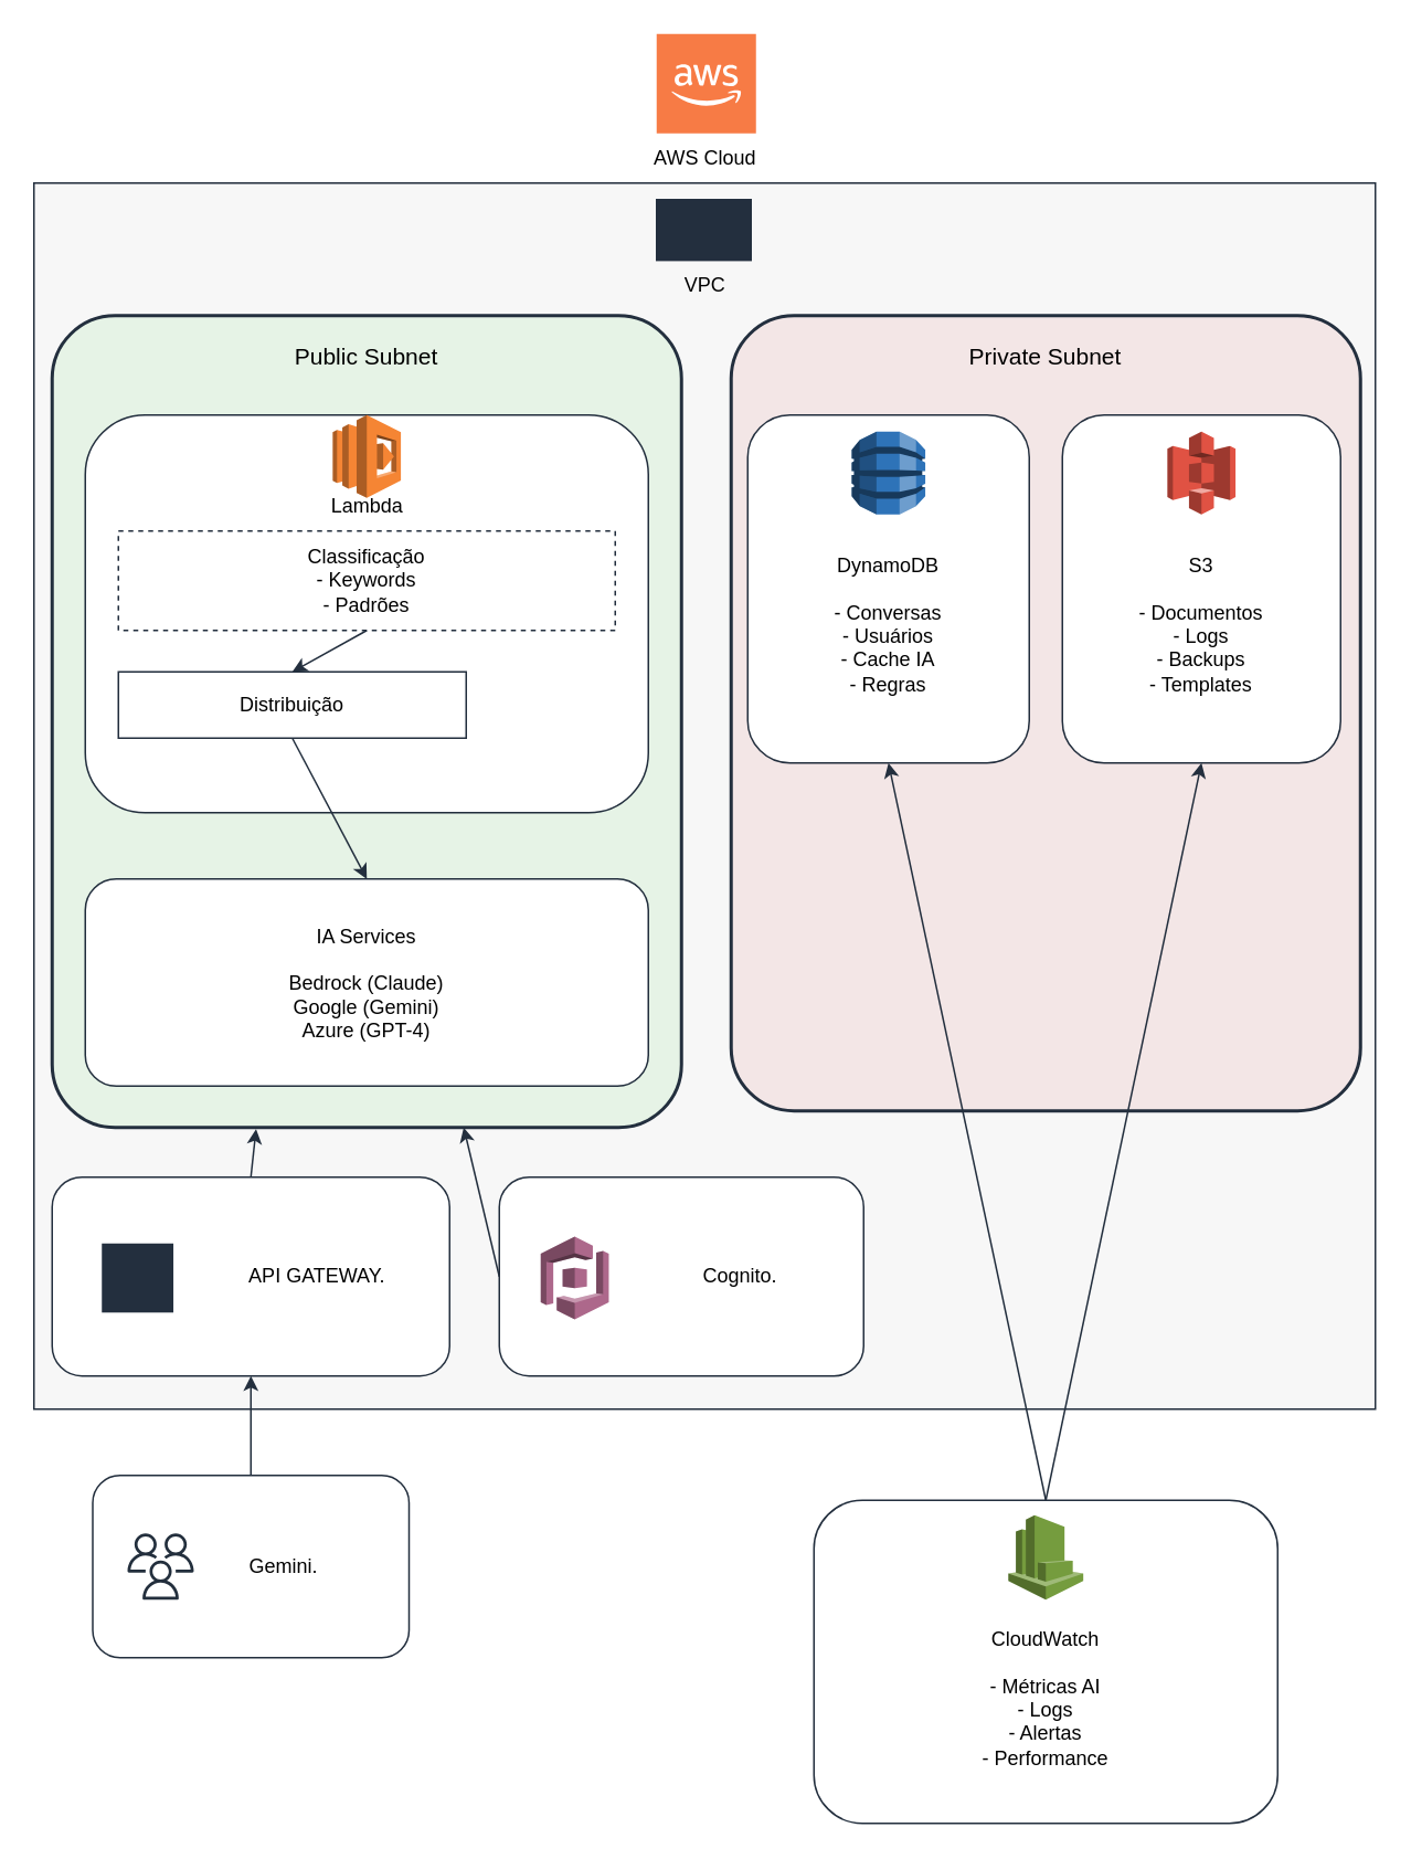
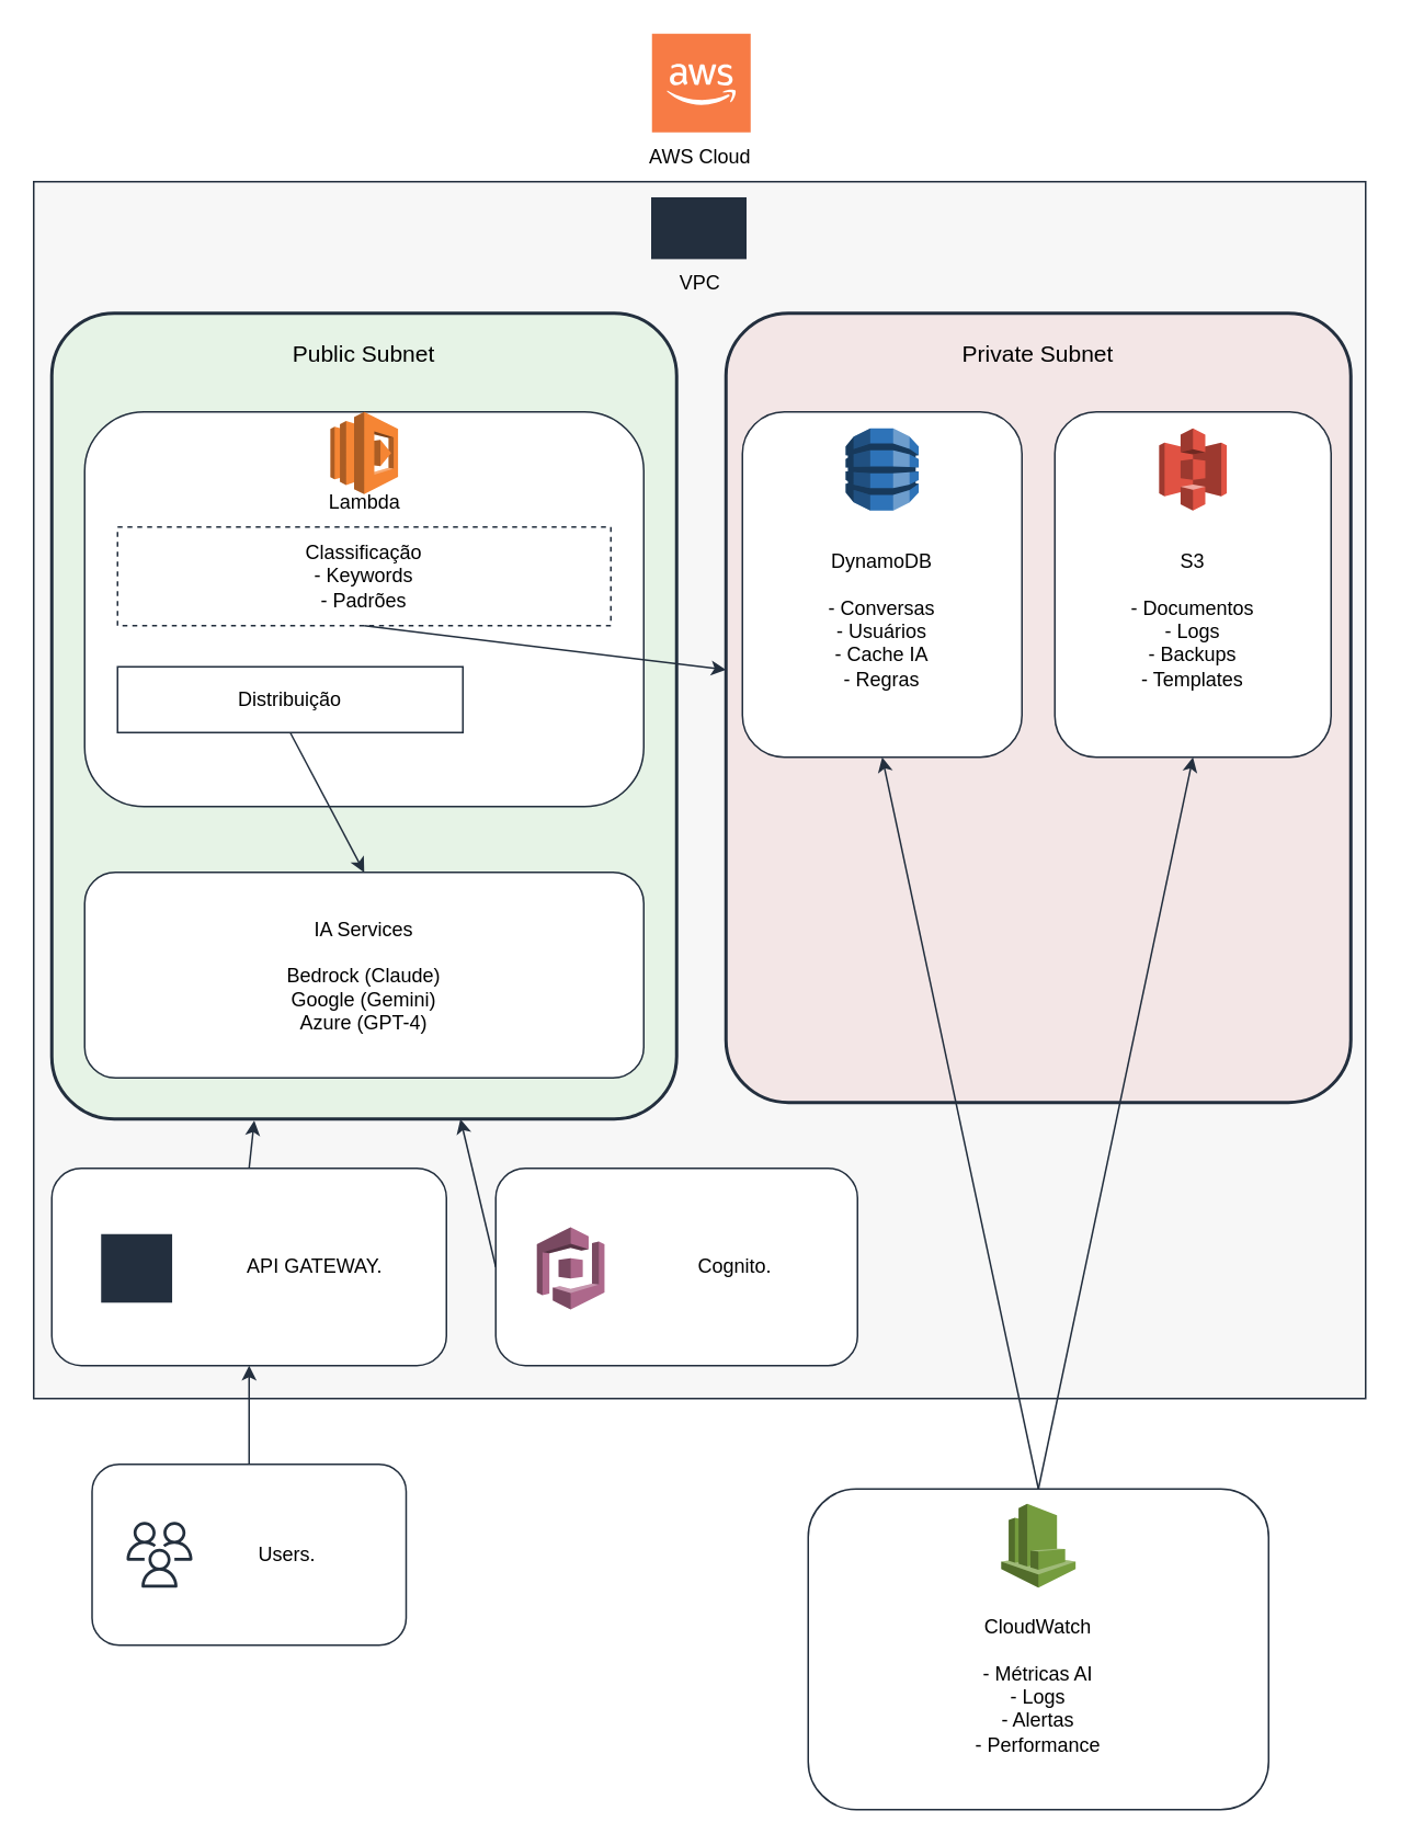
  <mxCell id="0" />
  <mxCell id="1" parent="0" />
  <mxCell id="2" value="" style="outlineConnect=0;dashed=0;verticalLabelPosition=bottom;verticalAlign=top;align=center;html=1;shape=mxgraph.aws3.cloud_2;fillColor=#F77B45;gradientColor=none;fillStyle=solid;strokeColor=#232F3E;" parent="1" vertex="1"><mxGeometry x="396" y="20" width="60" height="60" as="geometry" /></mxCell>
  <mxCell id="3" value="AWS Cloud" style="text;html=1;align=center;verticalAlign=middle;resizable=0;points=[];autosize=1;strokeColor=none;fillColor=none;" parent="1" vertex="1"><mxGeometry x="380" y="80" width="90" height="30" as="geometry" /></mxCell>
  <mxCell id="4" value="" style="rounded=0;whiteSpace=wrap;html=1;fillColor=#F7F7F7;strokeColor=#232F3E;" parent="1" vertex="1"><mxGeometry x="20" y="110" width="810" height="740" as="geometry" /></mxCell>
  <mxCell id="5" value="" style="points=[];aspect=fixed;html=1;align=center;shadow=0;dashed=0;fillColor=#232F3E;strokeColor=#232F3E;shape=mxgraph.alibaba_cloud.vpc_virtual_private_cloud;" parent="1" vertex="1"><mxGeometry x="396" y="120" width="57" height="36.6" as="geometry" /></mxCell>
  <mxCell id="6" value="VPC" style="text;html=1;align=center;verticalAlign=middle;resizable=0;points=[];autosize=1;strokeColor=none;fillColor=none;" parent="1" vertex="1"><mxGeometry x="400" y="156.6" width="50" height="30" as="geometry" /></mxCell>
  <mxCell id="7" value="Private Subnet" style="rounded=1;arcSize=10;dashed=0;fillColor=#F3E6E6;strokeColor=#232F3E;strokeWidth=2;fontSize=14;verticalAlign=top;spacingTop=10;" parent="1" vertex="1"><mxGeometry x="441" y="190" width="380" height="480" as="geometry" /></mxCell>
  <mxCell id="8" value="Public Subnet" style="rounded=1;arcSize=10;dashed=0;fillColor=#E6F3E6;strokeColor=#232F3E;strokeWidth=2;verticalAlign=top;spacingTop=10;fontSize=14;" parent="1" vertex="1"><mxGeometry x="31" y="190" width="380" height="490" as="geometry" /></mxCell>
  <mxCell id="9" value="" style="rounded=1;whiteSpace=wrap;html=1;fillColor=#FFFFFF;strokeColor=#232F3E;" parent="1" vertex="1"><mxGeometry x="51" y="250" width="340" height="240" as="geometry" /></mxCell>
  <mxCell id="10" value="" style="outlineConnect=0;dashed=0;verticalLabelPosition=bottom;verticalAlign=top;align=center;html=1;shape=mxgraph.aws3.lambda;fillColor=#F58534;gradientColor=none;" parent="1" vertex="1"><mxGeometry x="200.43" y="250" width="41.13" height="50" as="geometry" /></mxCell>
  <mxCell id="11" value="Lambda" style="text;html=1;align=center;verticalAlign=middle;resizable=0;points=[];autosize=1;strokeColor=none;fillColor=none;" parent="1" vertex="1"><mxGeometry x="186" y="290" width="70" height="30" as="geometry" /></mxCell>
  <mxCell id="12" value="Classificação&#10;- Keywords&#10;- Padrões" style="rounded=0;whiteSpace=wrap;html=1;fillColor=#FFFFFF;strokeColor=#232F3E;dashed=1;" parent="1" vertex="1"><mxGeometry x="71" y="320" width="300" height="60" as="geometry" /></mxCell>
  <mxCell id="13" value="Distribuição" style="rounded=0;whiteSpace=wrap;html=1;fillColor=#FFFFFF;strokeColor=#232F3E;" parent="1" vertex="1"><mxGeometry x="71" y="405" width="210" height="40" as="geometry" /></mxCell>
  <mxCell id="14" value="IA Services&#10;&#10;Bedrock (Claude)&#10;Google (Gemini)&#10;Azure (GPT-4)" style="rounded=1;whiteSpace=wrap;html=1;align=center;fillColor=#FFFFFF;strokeColor=#232F3E;" parent="1" vertex="1"><mxGeometry x="51" y="530" width="340" height="125" as="geometry" /></mxCell>
  <mxCell id="15" value="&lt;div&gt;&lt;br&gt;&lt;/div&gt;&lt;div&gt;&lt;br&gt;&lt;/div&gt;&lt;div&gt;&lt;br&gt;&lt;/div&gt;DynamoDB&lt;br&gt;&lt;br&gt;- Conversas&lt;br&gt;- Usuários&lt;br&gt;- Cache IA&lt;br&gt;- Regras" style="rounded=1;whiteSpace=wrap;html=1;fillColor=#FFFFFF;strokeColor=#232F3E;" parent="1" vertex="1"><mxGeometry x="451" y="250" width="170" height="210" as="geometry" /></mxCell>
  <mxCell id="16" value="" style="outlineConnect=0;dashed=0;verticalLabelPosition=bottom;verticalAlign=top;align=center;html=1;shape=mxgraph.aws3.dynamo_db;fillColor=#2E73B8;gradientColor=none;" parent="1" vertex="1"><mxGeometry x="513.78" y="260" width="44.44" height="50" as="geometry" /></mxCell>
  <mxCell id="17" value="&lt;div&gt;&lt;br&gt;&lt;/div&gt;&lt;div&gt;&lt;br&gt;&lt;/div&gt;&lt;div&gt;&lt;br&gt;&lt;/div&gt;S3&lt;br&gt;&lt;br&gt;- Documentos&lt;br&gt;- Logs&lt;br&gt;- Backups&lt;br&gt;- Templates" style="rounded=1;whiteSpace=wrap;html=1;fillColor=#FFFFFF;strokeColor=#232F3E;" parent="1" vertex="1"><mxGeometry x="641" y="250" width="168" height="210" as="geometry" /></mxCell>
  <mxCell id="18" value="" style="outlineConnect=0;dashed=0;verticalLabelPosition=bottom;verticalAlign=top;align=center;html=1;shape=mxgraph.aws3.s3;fillColor=#E05243;gradientColor=none;" parent="1" vertex="1"><mxGeometry x="704.43" y="260" width="41.13" height="50" as="geometry" /></mxCell>
  <mxCell id="19" value="API GATEWAY.&amp;nbsp; &amp;nbsp; &amp;nbsp; &amp;nbsp; &amp;nbsp; &amp;nbsp;" style="rounded=1;whiteSpace=wrap;html=1;align=right;fillColor=#FFFFFF;strokeColor=#232F3E;" parent="1" vertex="1"><mxGeometry x="31" y="710" width="240" height="120" as="geometry" /></mxCell>
  <mxCell id="20" value="" style="points=[];aspect=fixed;html=1;align=center;shadow=0;dashed=0;fillColor=#232F3E;strokeColor=none;shape=mxgraph.alibaba_cloud.apigateway;" parent="1" vertex="1"><mxGeometry x="61" y="750" width="43.2" height="41.7" as="geometry" /></mxCell>
  <mxCell id="21" value="Cognito.&amp;nbsp; &amp;nbsp; &amp;nbsp; &amp;nbsp; &amp;nbsp; &amp;nbsp; &amp;nbsp; &amp;nbsp;" style="rounded=1;whiteSpace=wrap;html=1;align=right;fillColor=#FFFFFF;strokeColor=#232F3E;" parent="1" vertex="1"><mxGeometry x="301" y="710" width="220" height="120" as="geometry" /></mxCell>
  <mxCell id="22" value="" style="outlineConnect=0;dashed=0;verticalLabelPosition=bottom;verticalAlign=top;align=center;html=1;shape=mxgraph.aws3.cognito;fillColor=#AD688B;gradientColor=none;" parent="1" vertex="1"><mxGeometry x="326" y="745.85" width="41.13" height="50" as="geometry" /></mxCell>
  <mxCell id="23" value="&lt;div&gt;&lt;br&gt;&lt;/div&gt;&lt;div&gt;&lt;br&gt;&lt;/div&gt;&lt;div&gt;&lt;br&gt;&lt;/div&gt;CloudWatch&lt;br&gt;&lt;br&gt;- Métricas AI&lt;br&gt;- Logs&lt;br&gt;- Alertas&lt;br&gt;- Performance" style="rounded=1;whiteSpace=wrap;html=1;fillColor=#FFFFFF;strokeColor=#232F3E;" parent="1" vertex="1"><mxGeometry x="491" y="905" width="280" height="195" as="geometry" /></mxCell>
  <mxCell id="24" value="" style="outlineConnect=0;dashed=0;verticalLabelPosition=bottom;verticalAlign=top;align=center;html=1;shape=mxgraph.aws3.cloudwatch;fillColor=#759C3E;gradientColor=none;" parent="1" vertex="1"><mxGeometry x="608.38" y="914" width="45.24" height="51" as="geometry" /></mxCell>
- <mxCell id="25" value="Gemini.&amp;nbsp; &amp;nbsp; &amp;nbsp; &amp;nbsp; &amp;nbsp; &amp;nbsp; &amp;nbsp; &amp;nbsp;&amp;nbsp;" style="rounded=1;whiteSpace=wrap;html=1;align=right;fillColor=#FFFFFF;strokeColor=#232F3E;" parent="1" vertex="1"><mxGeometry x="55.5" y="890" width="191" height="110" as="geometry" /></mxCell>
+ <mxCell id="25" value="Users.&amp;nbsp; &amp;nbsp; &amp;nbsp; &amp;nbsp; &amp;nbsp; &amp;nbsp; &amp;nbsp; &amp;nbsp;&amp;nbsp;" style="rounded=1;whiteSpace=wrap;html=1;align=right;fillColor=#FFFFFF;strokeColor=#232F3E;" parent="1" vertex="1"><mxGeometry x="55.5" y="890" width="191" height="110" as="geometry" /></mxCell>
  <mxCell id="26" value="" style="sketch=0;outlineConnect=0;fontColor=#232F3E;gradientColor=none;fillColor=#232F3D;strokeColor=none;dashed=0;verticalLabelPosition=bottom;verticalAlign=top;align=center;html=1;fontSize=12;fontStyle=0;aspect=fixed;pointerEvents=1;shape=mxgraph.aws4.users;" parent="1" vertex="1"><mxGeometry x="76.5" y="925" width="40" height="40" as="geometry" /></mxCell>
- <mxCell id="27" value="" style="endArrow=classic;html=1;rounded=0;exitX=0.5;exitY=1;exitDx=0;exitDy=0;entryX=0.5;entryY=0;entryDx=0;entryDy=0;strokeColor=#232F3E;" parent="1" source="12" target="13" edge="1"><mxGeometry width="50" height="50" relative="1" as="geometry" /></mxCell>
+ <mxCell id="27" value="" style="endArrow=classic;html=1;rounded=0;exitX=0.5;exitY=1;exitDx=0;exitDy=0;strokeColor=#232F3E;" parent="1" source="12" target="7" edge="1"><mxGeometry width="50" height="50" relative="1" as="geometry" /></mxCell>
  <mxCell id="28" value="" style="endArrow=classic;html=1;rounded=0;exitX=0.5;exitY=1;exitDx=0;exitDy=0;entryX=0.5;entryY=0;entryDx=0;entryDy=0;strokeColor=#232F3E;" parent="1" source="13" target="14" edge="1"><mxGeometry width="50" height="50" relative="1" as="geometry" /></mxCell>
  <mxCell id="29" value="" style="endArrow=classic;html=1;rounded=0;exitX=0.5;exitY=0;exitDx=0;exitDy=0;entryX=0.324;entryY=1.002;entryDx=0;entryDy=0;entryPerimeter=0;strokeColor=#232F3E;" parent="1" source="19" target="8" edge="1"><mxGeometry width="50" height="50" relative="1" as="geometry" /></mxCell>
  <mxCell id="30" value="" style="endArrow=classic;html=1;rounded=0;exitX=0;exitY=0.5;exitDx=0;exitDy=0;strokeColor=#232F3E;" parent="1" source="21" target="8" edge="1"><mxGeometry width="50" height="50" relative="1" as="geometry" /></mxCell>
  <mxCell id="31" value="" style="endArrow=classic;html=1;rounded=0;exitX=0.5;exitY=0;exitDx=0;exitDy=0;entryX=0.5;entryY=1;entryDx=0;entryDy=0;strokeColor=#232F3E;" parent="1" source="25" target="19" edge="1"><mxGeometry width="50" height="50" relative="1" as="geometry" /></mxCell>
  <mxCell id="32" value="" style="endArrow=classic;html=1;rounded=0;exitX=0.5;exitY=0;exitDx=0;exitDy=0;entryX=0.5;entryY=1;entryDx=0;entryDy=0;strokeColor=#232F3E;" parent="1" source="23" target="15" edge="1"><mxGeometry width="50" height="50" relative="1" as="geometry" /></mxCell>
  <mxCell id="33" value="" style="endArrow=classic;html=1;rounded=0;exitX=0.5;exitY=0;exitDx=0;exitDy=0;entryX=0.5;entryY=1;entryDx=0;entryDy=0;strokeColor=#232F3E;" parent="1" source="23" target="17" edge="1"><mxGeometry width="50" height="50" relative="1" as="geometry" /></mxCell>
